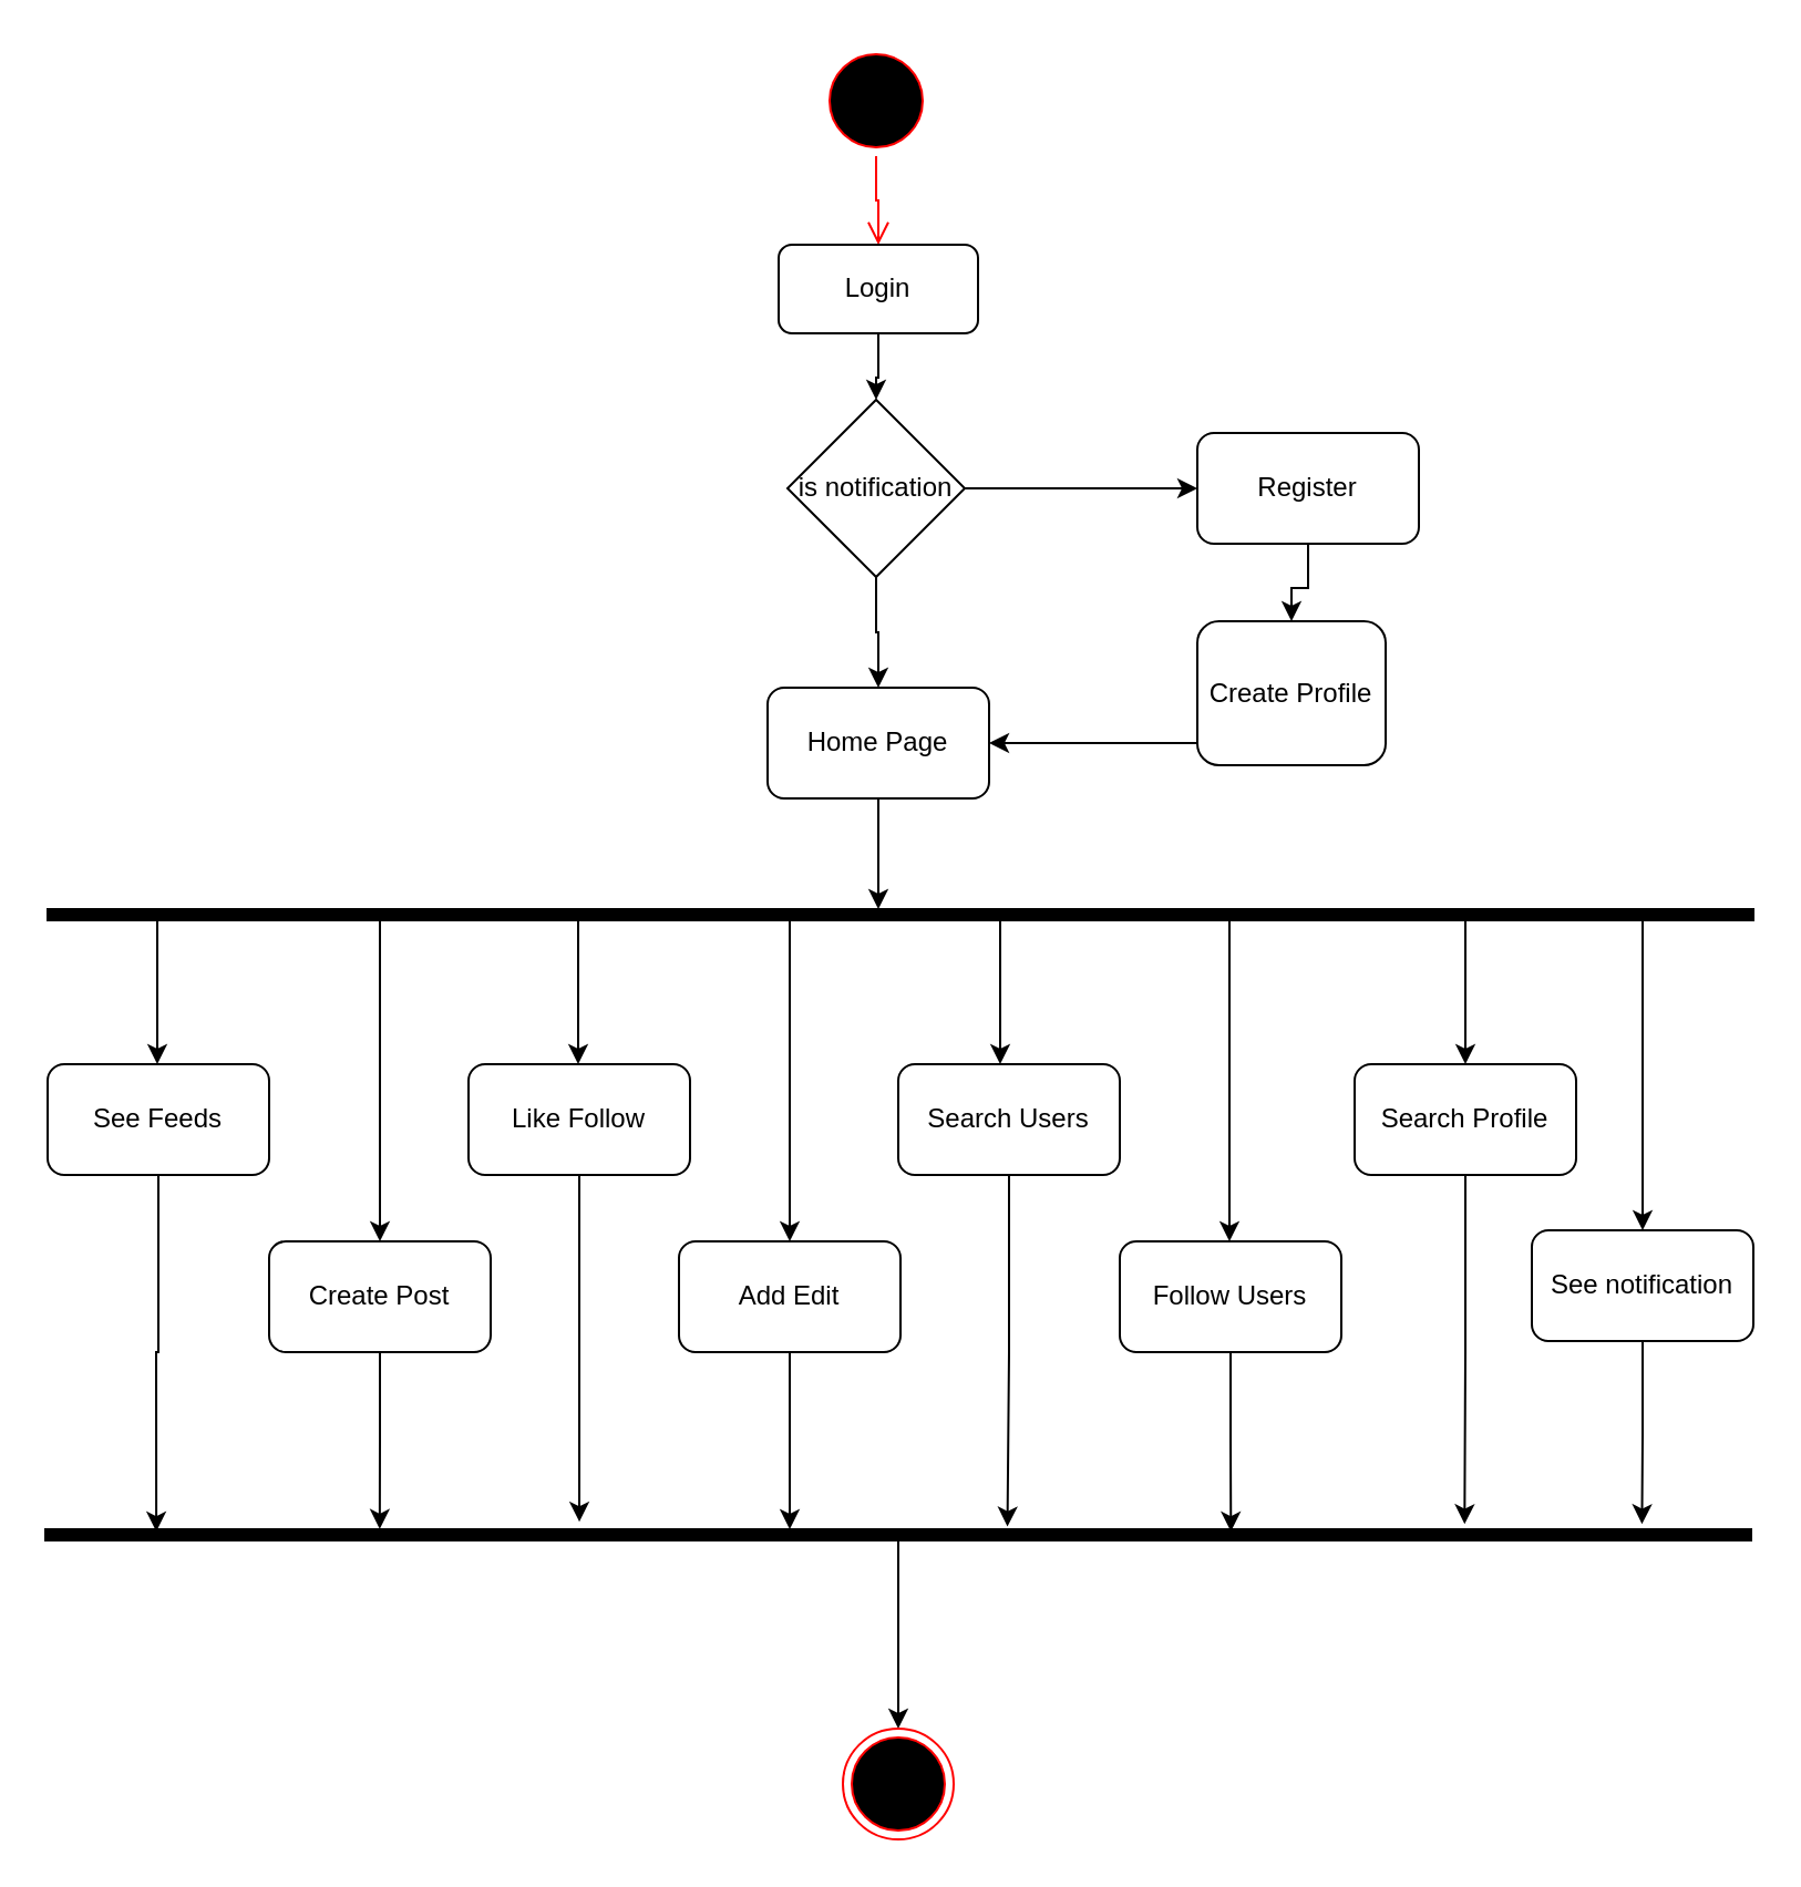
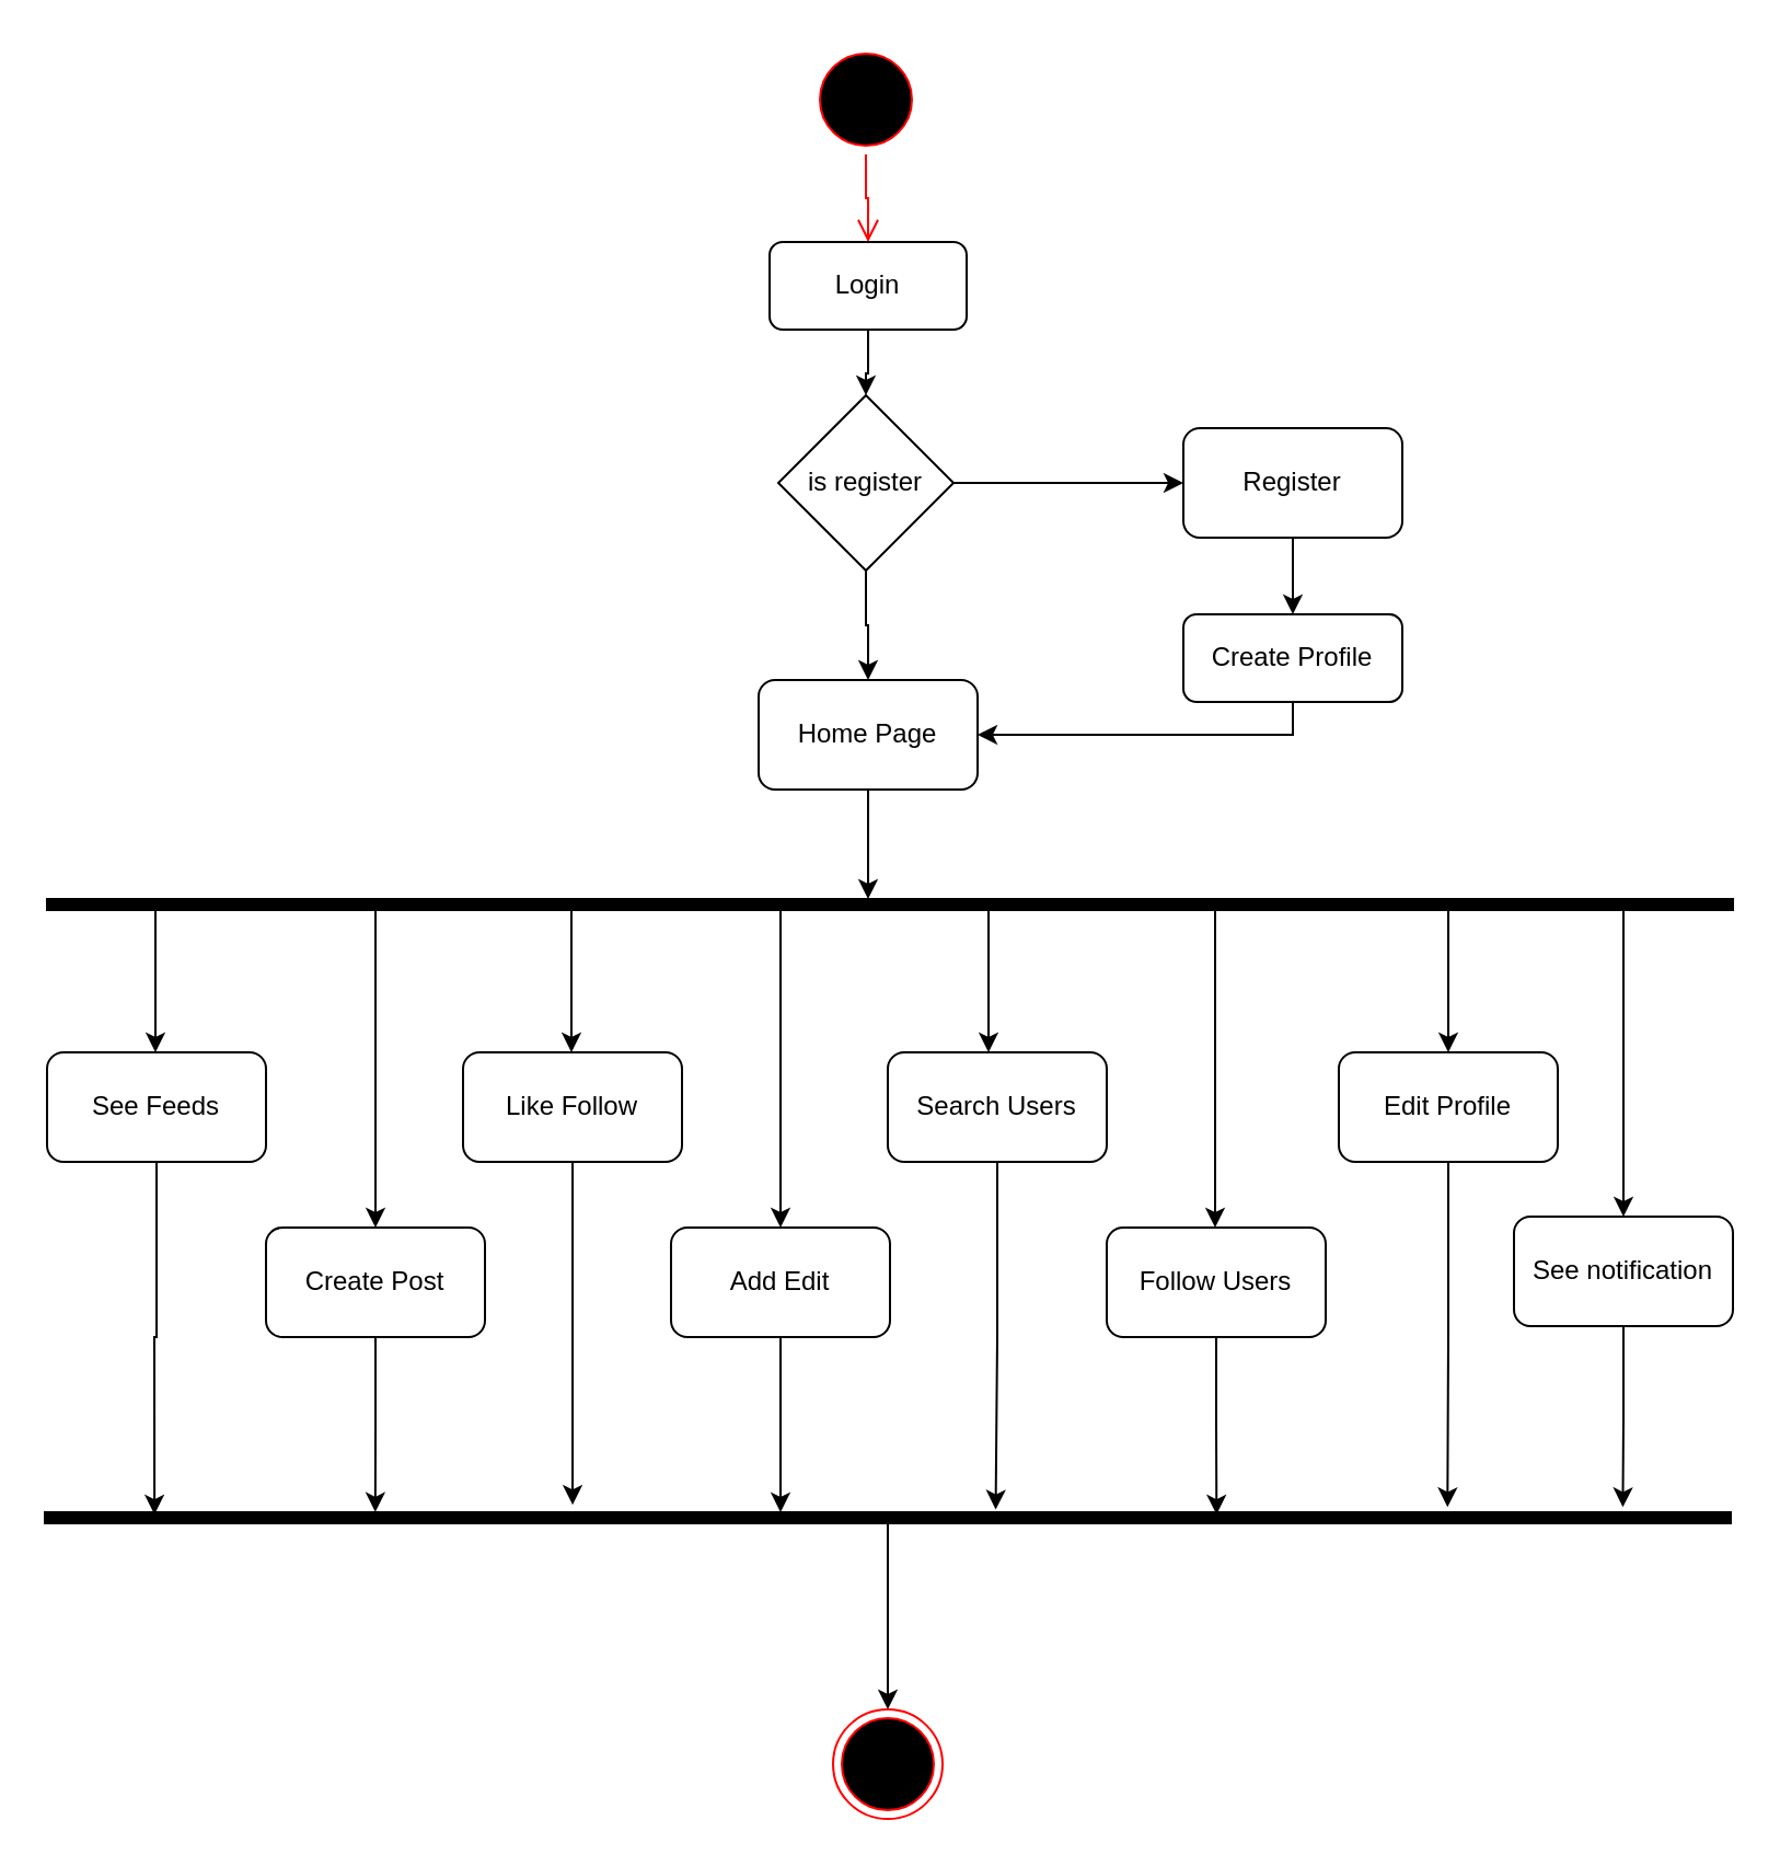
  <mxCell id="0" />
  <mxCell id="1" parent="0" />
  <mxCell id="2" value="" style="ellipse;html=1;shape=startState;fillColor=#000000;strokeColor=#ff0000;" vertex="1" parent="1"><mxGeometry x="370" y="20" width="50" height="50" as="geometry" /></mxCell>
  <mxCell id="3" value="" style="edgeStyle=orthogonalEdgeStyle;html=1;verticalAlign=bottom;endArrow=open;endSize=8;strokeColor=#ff0000;rounded=0;entryX=0.5;entryY=0;entryDx=0;entryDy=0;" edge="1" source="2" parent="1" target="10"><mxGeometry relative="1" as="geometry"><mxPoint x="395" y="110" as="targetPoint" /></mxGeometry></mxCell>
  <mxCell id="4" value="" style="edgeStyle=orthogonalEdgeStyle;rounded=0;orthogonalLoop=1;jettySize=auto;html=1;exitX=0.5;exitY=1;exitDx=0;exitDy=0;" edge="1" parent="1" source="10" target="7"><mxGeometry relative="1" as="geometry"><mxPoint x="395" y="180" as="sourcePoint" /></mxGeometry></mxCell>
  <mxCell id="5" value="" style="edgeStyle=orthogonalEdgeStyle;rounded=0;orthogonalLoop=1;jettySize=auto;html=1;" edge="1" parent="1" source="7" target="9"><mxGeometry relative="1" as="geometry" /></mxCell>
  <mxCell id="6" value="" style="edgeStyle=orthogonalEdgeStyle;rounded=0;orthogonalLoop=1;jettySize=auto;html=1;" edge="1" parent="1" source="7" target="12"><mxGeometry relative="1" as="geometry" /></mxCell>
- <mxCell id="7" value="is notification" style="rhombus;whiteSpace=wrap;html=1;" vertex="1" parent="1"><mxGeometry x="355" y="180" width="80" height="80" as="geometry" /></mxCell>
+ <mxCell id="7" value="is register" style="rhombus;whiteSpace=wrap;html=1;" vertex="1" parent="1"><mxGeometry x="355" y="180" width="80" height="80" as="geometry" /></mxCell>
  <mxCell id="8" value="" style="edgeStyle=orthogonalEdgeStyle;rounded=0;orthogonalLoop=1;jettySize=auto;html=1;" edge="1" parent="1" source="9" target="14"><mxGeometry relative="1" as="geometry" /></mxCell>
  <mxCell id="9" value="Register" style="rounded=1;whiteSpace=wrap;html=1;" vertex="1" parent="1"><mxGeometry x="540" y="195" width="100" height="50" as="geometry" /></mxCell>
  <mxCell id="10" value="Login" style="rounded=1;whiteSpace=wrap;html=1;" vertex="1" parent="1"><mxGeometry x="351" y="110" width="90" height="40" as="geometry" /></mxCell>
  <mxCell id="11" value="" style="edgeStyle=orthogonalEdgeStyle;rounded=0;orthogonalLoop=1;jettySize=auto;html=1;" edge="1" parent="1" source="12" target="16"><mxGeometry relative="1" as="geometry"><Array as="points"><mxPoint x="396" y="400" /><mxPoint x="396" y="400" /></Array></mxGeometry></mxCell>
  <mxCell id="12" value="Home Page" style="rounded=1;whiteSpace=wrap;html=1;" vertex="1" parent="1"><mxGeometry x="346" y="310" width="100" height="50" as="geometry" /></mxCell>
  <mxCell id="13" style="edgeStyle=orthogonalEdgeStyle;rounded=0;orthogonalLoop=1;jettySize=auto;html=1;entryX=1;entryY=0.5;entryDx=0;entryDy=0;" edge="1" parent="1" source="14" target="12"><mxGeometry relative="1" as="geometry"><Array as="points"><mxPoint x="590" y="335" /></Array></mxGeometry></mxCell>
- <mxCell id="14" value="Create Profile" style="whiteSpace=wrap;html=1;rounded=1;" vertex="1" parent="1"><mxGeometry x="540" y="280" width="85" height="65" as="geometry" /></mxCell>
+ <mxCell id="14" value="Create Profile" style="whiteSpace=wrap;html=1;rounded=1;" vertex="1" parent="1"><mxGeometry x="540" y="280" width="100" height="40" as="geometry" /></mxCell>
  <mxCell id="15" style="edgeStyle=orthogonalEdgeStyle;rounded=0;orthogonalLoop=1;jettySize=auto;html=1;entryX=0.5;entryY=0;entryDx=0;entryDy=0;" edge="1" parent="1" source="16" target="24"><mxGeometry relative="1" as="geometry"><Array as="points"><mxPoint x="356" y="480" /><mxPoint x="356" y="480" /></Array></mxGeometry></mxCell>
  <mxCell id="16" value="" style="html=1;points=[];perimeter=orthogonalPerimeter;fillColor=strokeColor;direction=south;" vertex="1" parent="1"><mxGeometry x="21" y="410" width="770" height="5" as="geometry" /></mxCell>
  <mxCell id="17" style="edgeStyle=orthogonalEdgeStyle;rounded=0;orthogonalLoop=1;jettySize=auto;html=1;entryX=0.203;entryY=0.935;entryDx=0;entryDy=0;entryPerimeter=0;" edge="1" parent="1" source="18" target="41"><mxGeometry relative="1" as="geometry" /></mxCell>
  <mxCell id="18" value="See Feeds" style="rounded=1;whiteSpace=wrap;html=1;" vertex="1" parent="1"><mxGeometry x="21" y="480" width="100" height="50" as="geometry" /></mxCell>
  <mxCell id="19" style="edgeStyle=orthogonalEdgeStyle;rounded=0;orthogonalLoop=1;jettySize=auto;html=1;exitX=0.5;exitY=1;exitDx=0;exitDy=0;entryX=-0.019;entryY=0.804;entryDx=0;entryDy=0;entryPerimeter=0;" edge="1" parent="1" source="20" target="41"><mxGeometry relative="1" as="geometry" /></mxCell>
  <mxCell id="20" value="Create Post" style="rounded=1;whiteSpace=wrap;html=1;" vertex="1" parent="1"><mxGeometry x="121" y="560" width="100" height="50" as="geometry" /></mxCell>
  <mxCell id="21" style="edgeStyle=orthogonalEdgeStyle;rounded=0;orthogonalLoop=1;jettySize=auto;html=1;entryX=-0.686;entryY=0.687;entryDx=0;entryDy=0;entryPerimeter=0;" edge="1" parent="1" source="22" target="41"><mxGeometry relative="1" as="geometry" /></mxCell>
  <mxCell id="22" value="Like Follow" style="rounded=1;whiteSpace=wrap;html=1;" vertex="1" parent="1"><mxGeometry x="211" y="480" width="100" height="50" as="geometry" /></mxCell>
  <mxCell id="23" value="" style="edgeStyle=orthogonalEdgeStyle;rounded=0;orthogonalLoop=1;jettySize=auto;html=1;" edge="1" parent="1" source="24" target="41"><mxGeometry relative="1" as="geometry"><Array as="points"><mxPoint x="356" y="670" /><mxPoint x="356" y="670" /></Array></mxGeometry></mxCell>
  <mxCell id="24" value="Add Edit" style="rounded=1;whiteSpace=wrap;html=1;" vertex="1" parent="1"><mxGeometry x="306" y="560" width="100" height="50" as="geometry" /></mxCell>
  <mxCell id="25" style="edgeStyle=orthogonalEdgeStyle;rounded=0;orthogonalLoop=1;jettySize=auto;html=1;entryX=-0.242;entryY=0.436;entryDx=0;entryDy=0;entryPerimeter=0;" edge="1" parent="1" source="26" target="41"><mxGeometry relative="1" as="geometry" /></mxCell>
  <mxCell id="26" value="Search Users" style="rounded=1;whiteSpace=wrap;html=1;" vertex="1" parent="1"><mxGeometry x="405" y="480" width="100" height="50" as="geometry" /></mxCell>
  <mxCell id="27" style="edgeStyle=orthogonalEdgeStyle;rounded=0;orthogonalLoop=1;jettySize=auto;html=1;exitX=0.5;exitY=1;exitDx=0;exitDy=0;entryX=0.203;entryY=0.305;entryDx=0;entryDy=0;entryPerimeter=0;" edge="1" parent="1" source="28" target="41"><mxGeometry relative="1" as="geometry" /></mxCell>
  <mxCell id="28" value="Follow Users" style="rounded=1;whiteSpace=wrap;html=1;" vertex="1" parent="1"><mxGeometry x="505" y="560" width="100" height="50" as="geometry" /></mxCell>
  <mxCell id="29" style="edgeStyle=orthogonalEdgeStyle;rounded=0;orthogonalLoop=1;jettySize=auto;html=1;exitX=0.5;exitY=1;exitDx=0;exitDy=0;entryX=-0.464;entryY=0.168;entryDx=0;entryDy=0;entryPerimeter=0;" edge="1" parent="1" source="30" target="41"><mxGeometry relative="1" as="geometry" /></mxCell>
- <mxCell id="30" value="Search Profile" style="rounded=1;whiteSpace=wrap;html=1;" vertex="1" parent="1"><mxGeometry x="611" y="480" width="100" height="50" as="geometry" /></mxCell>
+ <mxCell id="30" value="Edit Profile" style="rounded=1;whiteSpace=wrap;html=1;" vertex="1" parent="1"><mxGeometry x="611" y="480" width="100" height="50" as="geometry" /></mxCell>
  <mxCell id="31" style="edgeStyle=orthogonalEdgeStyle;rounded=0;orthogonalLoop=1;jettySize=auto;html=1;entryX=0.5;entryY=0;entryDx=0;entryDy=0;" edge="1" parent="1"><mxGeometry relative="1" as="geometry"><mxPoint x="171" y="415" as="sourcePoint" /><mxPoint x="171" y="560" as="targetPoint" /><Array as="points"><mxPoint x="171" y="480" /><mxPoint x="171" y="480" /></Array></mxGeometry></mxCell>
  <mxCell id="32" style="edgeStyle=orthogonalEdgeStyle;rounded=0;orthogonalLoop=1;jettySize=auto;html=1;entryX=0.5;entryY=0;entryDx=0;entryDy=0;" edge="1" parent="1"><mxGeometry relative="1" as="geometry"><mxPoint x="554.5" y="415" as="sourcePoint" /><mxPoint x="554.5" y="560" as="targetPoint" /><Array as="points"><mxPoint x="554.5" y="480" /><mxPoint x="554.5" y="480" /></Array></mxGeometry></mxCell>
  <mxCell id="33" style="edgeStyle=orthogonalEdgeStyle;rounded=0;orthogonalLoop=1;jettySize=auto;html=1;" edge="1" parent="1"><mxGeometry relative="1" as="geometry"><mxPoint x="661" y="425" as="sourcePoint" /><mxPoint x="661" y="480" as="targetPoint" /><Array as="points"><mxPoint x="660.5" y="415" /><mxPoint x="660.5" y="415" /></Array></mxGeometry></mxCell>
  <mxCell id="34" style="edgeStyle=orthogonalEdgeStyle;rounded=0;orthogonalLoop=1;jettySize=auto;html=1;" edge="1" parent="1"><mxGeometry relative="1" as="geometry"><mxPoint x="260.5" y="425" as="sourcePoint" /><mxPoint x="260.5" y="480" as="targetPoint" /><Array as="points"><mxPoint x="260" y="415" /><mxPoint x="260" y="415" /></Array></mxGeometry></mxCell>
  <mxCell id="35" style="edgeStyle=orthogonalEdgeStyle;rounded=0;orthogonalLoop=1;jettySize=auto;html=1;" edge="1" parent="1"><mxGeometry relative="1" as="geometry"><mxPoint x="451" y="425" as="sourcePoint" /><mxPoint x="451" y="480" as="targetPoint" /><Array as="points"><mxPoint x="450.5" y="415" /><mxPoint x="450.5" y="415" /></Array></mxGeometry></mxCell>
  <mxCell id="36" style="edgeStyle=orthogonalEdgeStyle;rounded=0;orthogonalLoop=1;jettySize=auto;html=1;entryX=0.5;entryY=0;entryDx=0;entryDy=0;" edge="1" parent="1" target="38"><mxGeometry relative="1" as="geometry"><mxPoint x="741" y="410" as="sourcePoint" /><Array as="points"><mxPoint x="741" y="475" /><mxPoint x="741" y="475" /></Array></mxGeometry></mxCell>
  <mxCell id="37" style="edgeStyle=orthogonalEdgeStyle;rounded=0;orthogonalLoop=1;jettySize=auto;html=1;exitX=0.5;exitY=1;exitDx=0;exitDy=0;entryX=-0.464;entryY=0.064;entryDx=0;entryDy=0;entryPerimeter=0;" edge="1" parent="1" source="38" target="41"><mxGeometry relative="1" as="geometry" /></mxCell>
  <mxCell id="38" value="See notification" style="rounded=1;whiteSpace=wrap;html=1;" vertex="1" parent="1"><mxGeometry x="691" y="555" width="100" height="50" as="geometry" /></mxCell>
  <mxCell id="39" style="edgeStyle=orthogonalEdgeStyle;rounded=0;orthogonalLoop=1;jettySize=auto;html=1;" edge="1" parent="1"><mxGeometry relative="1" as="geometry"><mxPoint x="70.5" y="425" as="sourcePoint" /><mxPoint x="70.5" y="480" as="targetPoint" /><Array as="points"><mxPoint x="70" y="415" /><mxPoint x="70" y="415" /></Array></mxGeometry></mxCell>
  <mxCell id="40" style="edgeStyle=orthogonalEdgeStyle;rounded=0;orthogonalLoop=1;jettySize=auto;html=1;entryX=0.5;entryY=0;entryDx=0;entryDy=0;" edge="1" parent="1" source="41" target="42"><mxGeometry relative="1" as="geometry" /></mxCell>
  <mxCell id="41" value="" style="html=1;points=[];perimeter=orthogonalPerimeter;fillColor=strokeColor;direction=south;" vertex="1" parent="1"><mxGeometry x="20" y="690" width="770" height="5" as="geometry" /></mxCell>
  <mxCell id="42" value="" style="ellipse;html=1;shape=endState;fillColor=#000000;strokeColor=#ff0000;" vertex="1" parent="1"><mxGeometry x="380" y="780" width="50" height="50" as="geometry" /></mxCell>
